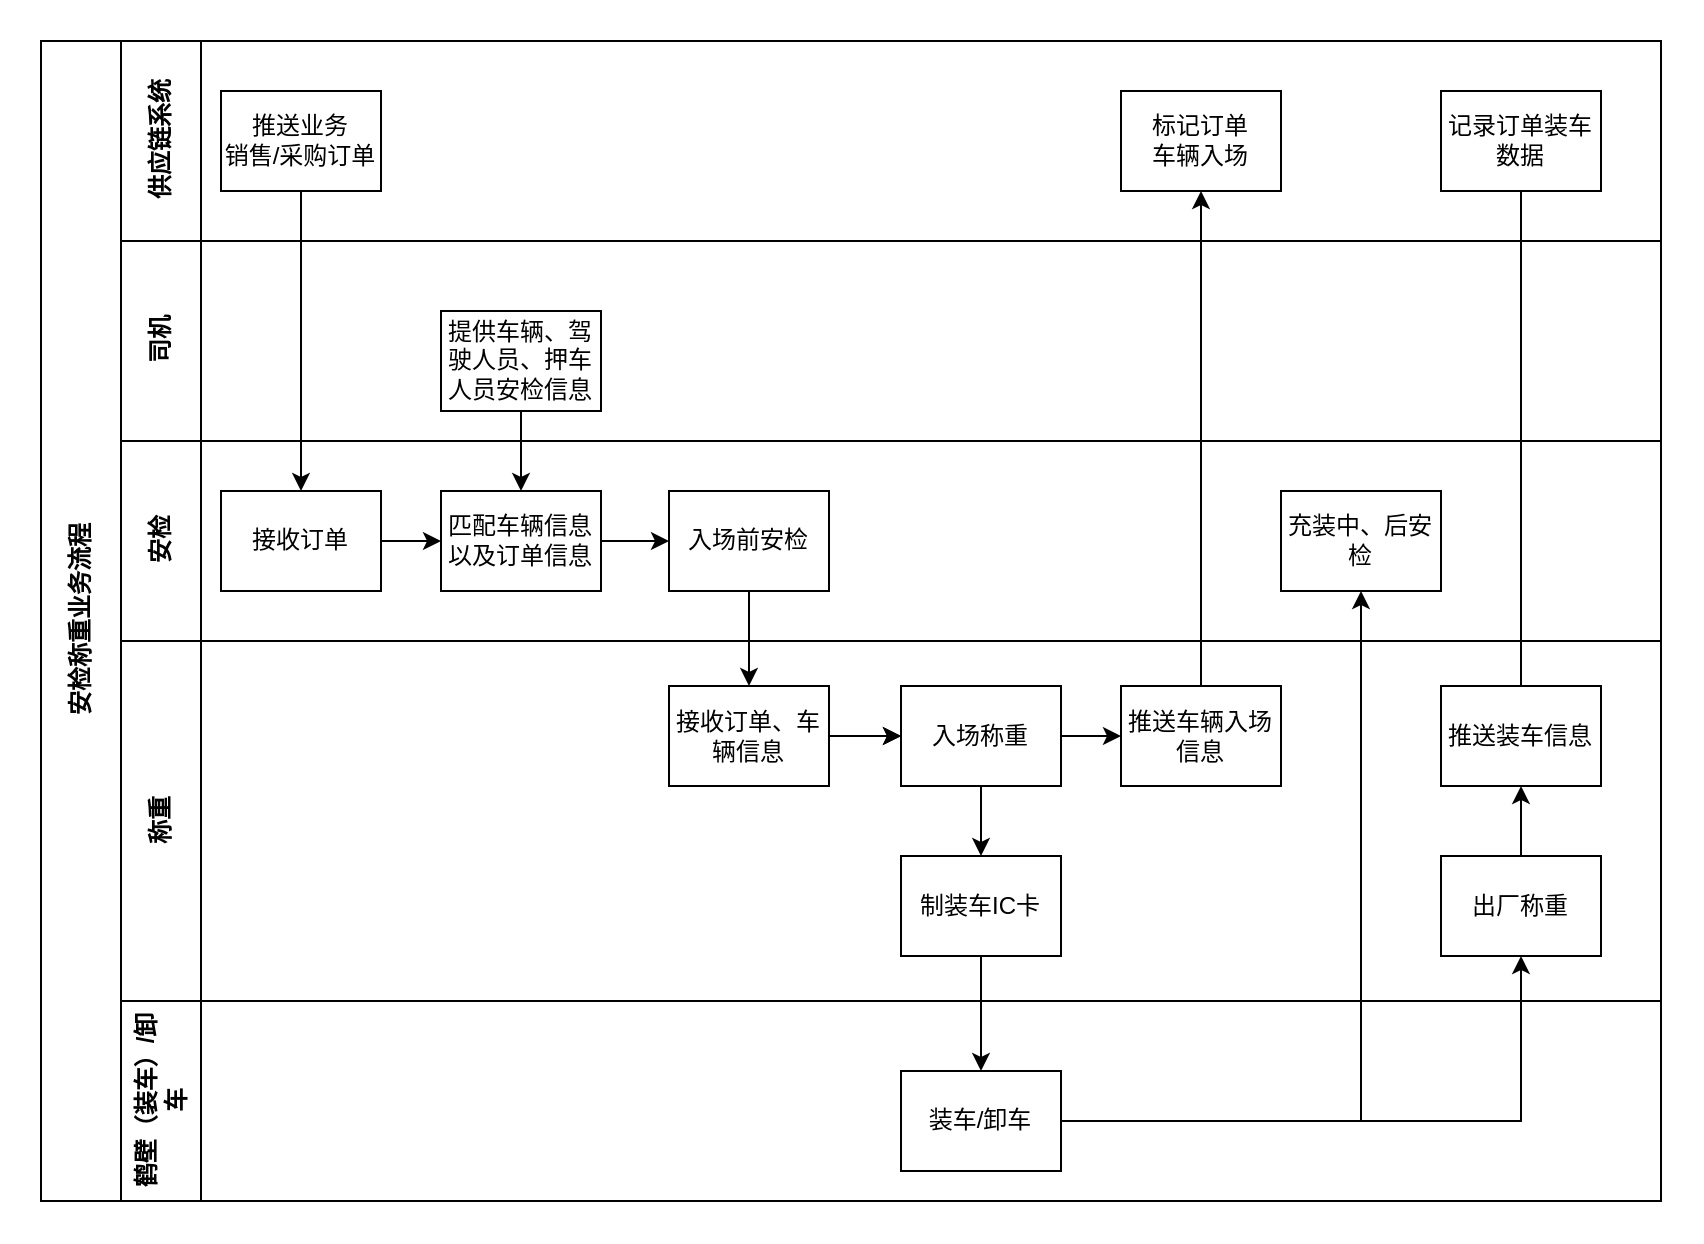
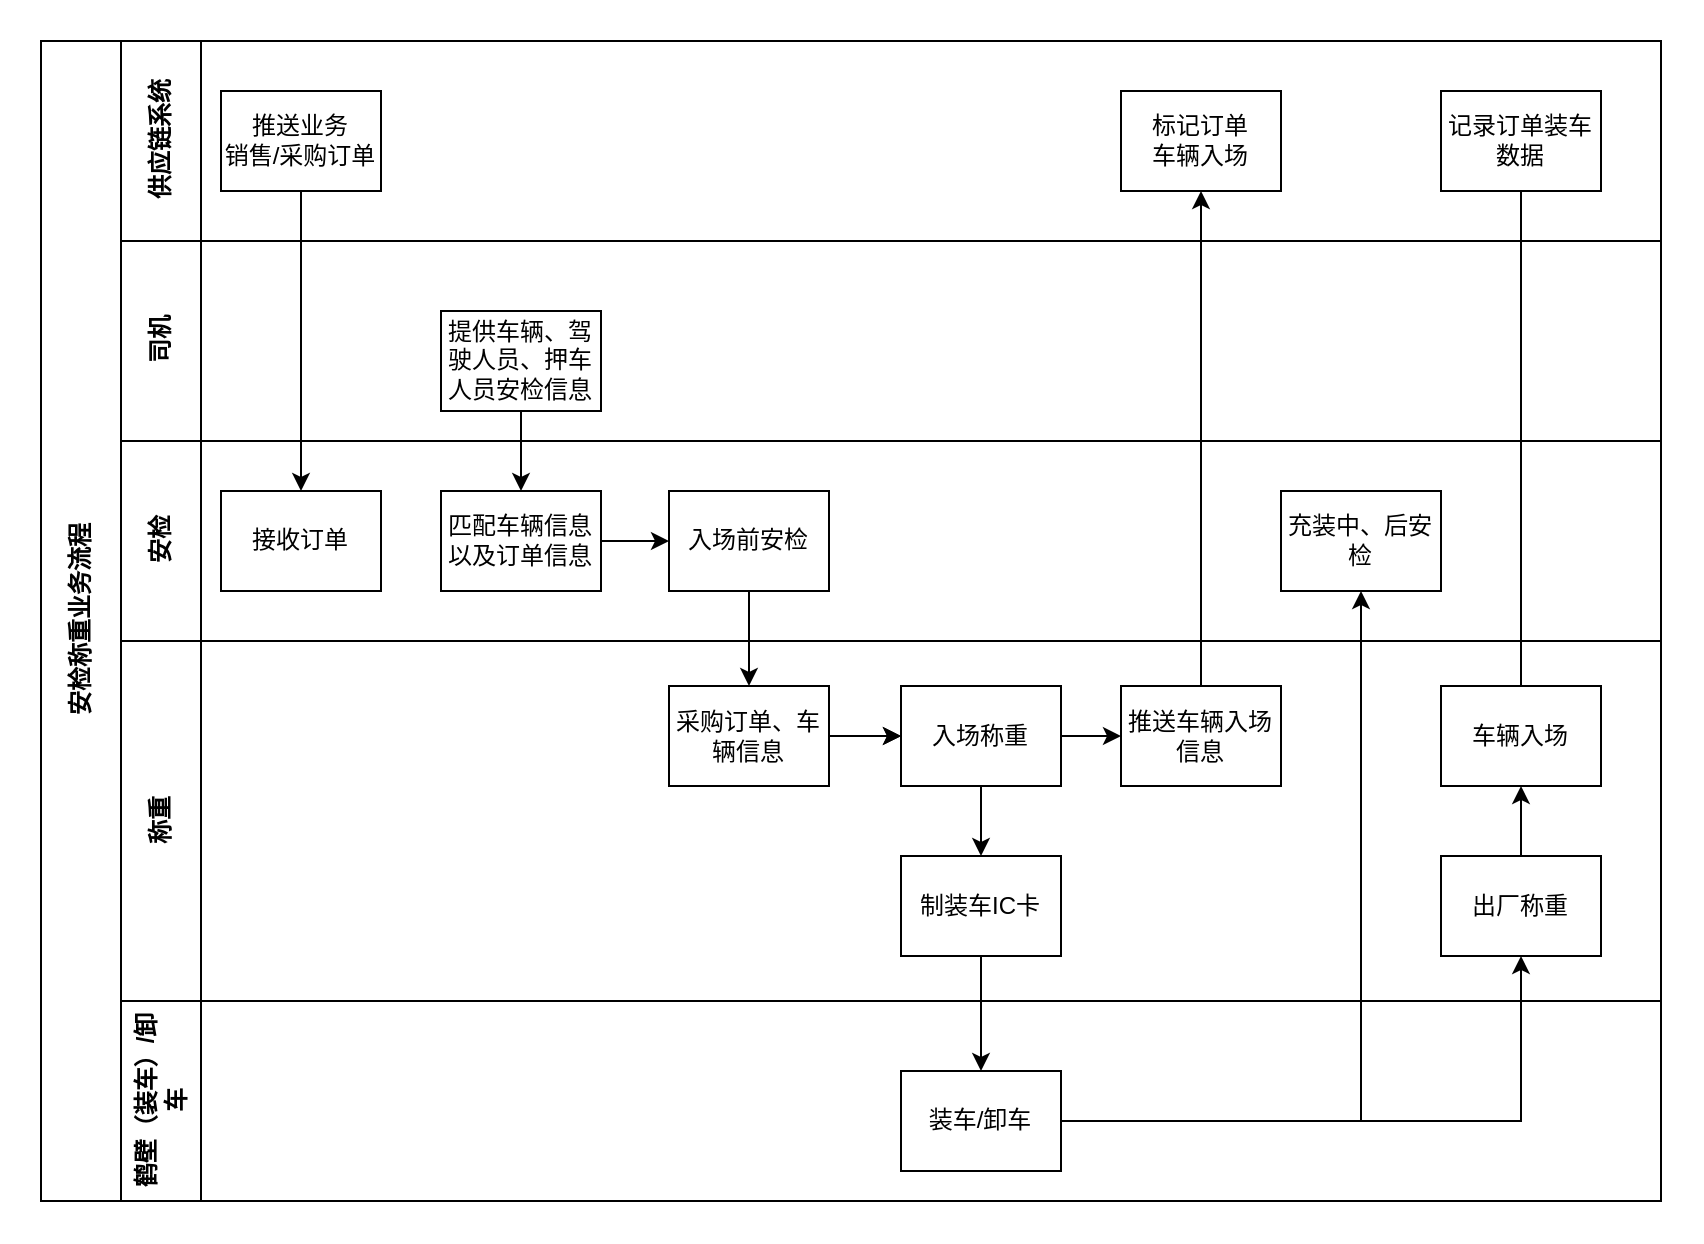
  <mxCell id="0" />
  <mxCell id="1" parent="0" />
  <mxCell id="2" value="安检称重业务流程" style="swimlane;html=1;childLayout=stackLayout;resizeParent=1;resizeParentMax=0;horizontal=0;startSize=40;horizontalStack=0;" parent="1" vertex="1"><mxGeometry x="20" y="20" width="810" height="580" as="geometry" /></mxCell>
  <mxCell id="3" value="供应链系统" style="swimlane;html=1;startSize=40;horizontal=0;" parent="2" vertex="1"><mxGeometry x="40" width="770" height="100" as="geometry"><mxRectangle x="40" width="770" height="40" as="alternateBounds" /></mxGeometry></mxCell>
  <mxCell id="4" value="推送业务&lt;div&gt;销售/采购订单&lt;/div&gt;" style="rounded=0;whiteSpace=wrap;html=1;fontFamily=Helvetica;fontSize=12;fontColor=#000000;align=center;" parent="3" vertex="1"><mxGeometry x="50" y="25" width="80" height="50" as="geometry" /></mxCell>
  <mxCell id="5" value="标记订单&lt;div&gt;车辆入场&lt;/div&gt;" style="whiteSpace=wrap;html=1;fontColor=#000000;rounded=0;" vertex="1" parent="3"><mxGeometry x="500" y="25" width="80" height="50" as="geometry" /></mxCell>
  <mxCell id="6" value="记录订单装车数据" style="whiteSpace=wrap;html=1;fontColor=#000000;rounded=0;" vertex="1" parent="3"><mxGeometry x="660" y="25" width="80" height="50" as="geometry" /></mxCell>
  <mxCell id="7" value="司机" style="swimlane;html=1;startSize=40;horizontal=0;" parent="2" vertex="1"><mxGeometry x="40" y="100" width="770" height="100" as="geometry" /></mxCell>
  <mxCell id="8" value="提供车辆、&lt;span style=&quot;background-color: initial;&quot;&gt;驾驶人员、押车人员安检信息&lt;/span&gt;" style="rounded=0;whiteSpace=wrap;html=1;fontFamily=Helvetica;fontSize=12;fontColor=#000000;align=center;" parent="7" vertex="1"><mxGeometry x="160" y="35" width="80" height="50" as="geometry" /></mxCell>
  <mxCell id="9" value="安检" style="swimlane;html=1;startSize=40;horizontal=0;" parent="2" vertex="1"><mxGeometry x="40" y="200" width="770" height="100" as="geometry" /></mxCell>
- <mxCell id="10" value="" style="edgeStyle=orthogonalEdgeStyle;rounded=0;orthogonalLoop=1;jettySize=auto;html=1;" edge="1" parent="9" source="11" target="14"><mxGeometry relative="1" as="geometry" /></mxCell>
  <mxCell id="11" value="接收订单" style="rounded=0;whiteSpace=wrap;html=1;fontFamily=Helvetica;fontSize=12;fontColor=#000000;align=center;" vertex="1" parent="9"><mxGeometry x="50" y="25" width="80" height="50" as="geometry" /></mxCell>
  <mxCell id="12" value="入场前安检" style="rounded=0;whiteSpace=wrap;html=1;fontFamily=Helvetica;fontSize=12;fontColor=#000000;align=center;" parent="9" vertex="1"><mxGeometry x="274" y="25" width="80" height="50" as="geometry" /></mxCell>
  <mxCell id="13" value="" style="edgeStyle=orthogonalEdgeStyle;rounded=0;orthogonalLoop=1;jettySize=auto;html=1;" edge="1" parent="9" source="14" target="12"><mxGeometry relative="1" as="geometry" /></mxCell>
  <mxCell id="14" value="匹配车辆信息以及订单信息" style="rounded=0;whiteSpace=wrap;html=1;fontFamily=Helvetica;fontSize=12;fontColor=#000000;align=center;" vertex="1" parent="9"><mxGeometry x="160" y="25" width="80" height="50" as="geometry" /></mxCell>
  <mxCell id="15" value="充装中、后安检" style="rounded=0;whiteSpace=wrap;html=1;fontFamily=Helvetica;fontSize=12;fontColor=#000000;align=center;" vertex="1" parent="9"><mxGeometry x="580" y="25" width="80" height="50" as="geometry" /></mxCell>
  <mxCell id="16" value="称重" style="swimlane;horizontal=0;whiteSpace=wrap;html=1;startSize=40;" vertex="1" parent="2"><mxGeometry x="40" y="300" width="770" height="180" as="geometry" /></mxCell>
- <mxCell id="17" value="接收订单、车辆信息" style="rounded=0;whiteSpace=wrap;html=1;fontFamily=Helvetica;fontSize=12;fontColor=#000000;align=center;" vertex="1" parent="16"><mxGeometry x="274" y="22.5" width="80" height="50" as="geometry" /></mxCell>
+ <mxCell id="17" value="采购订单、车辆信息" style="rounded=0;whiteSpace=wrap;html=1;fontFamily=Helvetica;fontSize=12;fontColor=#000000;align=center;" vertex="1" parent="16"><mxGeometry x="274" y="22.5" width="80" height="50" as="geometry" /></mxCell>
  <mxCell id="18" value="" style="edgeStyle=orthogonalEdgeStyle;rounded=0;orthogonalLoop=1;jettySize=auto;html=1;" edge="1" parent="16" source="19" target="25"><mxGeometry relative="1" as="geometry" /></mxCell>
  <mxCell id="19" value="入场称重" style="whiteSpace=wrap;html=1;fontColor=#000000;rounded=0;" vertex="1" parent="16"><mxGeometry x="390" y="22.5" width="80" height="50" as="geometry" /></mxCell>
  <mxCell id="20" value="" style="edgeStyle=orthogonalEdgeStyle;rounded=0;orthogonalLoop=1;jettySize=auto;html=1;" edge="1" parent="16" source="17" target="19"><mxGeometry relative="1" as="geometry" /></mxCell>
  <mxCell id="21" value="" style="edgeStyle=orthogonalEdgeStyle;rounded=0;orthogonalLoop=1;jettySize=auto;html=1;" edge="1" parent="16" source="17" target="19"><mxGeometry relative="1" as="geometry" /></mxCell>
  <mxCell id="22" value="制装车IC卡" style="whiteSpace=wrap;html=1;fontColor=#000000;rounded=0;" vertex="1" parent="16"><mxGeometry x="390" y="107.5" width="80" height="50" as="geometry" /></mxCell>
  <mxCell id="23" value="" style="edgeStyle=orthogonalEdgeStyle;rounded=0;orthogonalLoop=1;jettySize=auto;html=1;" edge="1" parent="16" source="19" target="22"><mxGeometry relative="1" as="geometry" /></mxCell>
  <mxCell id="24" value="" style="edgeStyle=orthogonalEdgeStyle;rounded=0;orthogonalLoop=1;jettySize=auto;html=1;" edge="1" parent="16" source="27" target="26"><mxGeometry relative="1" as="geometry" /></mxCell>
  <mxCell id="25" value="推送车辆入场信息" style="whiteSpace=wrap;html=1;fontColor=#000000;rounded=0;" vertex="1" parent="16"><mxGeometry x="500" y="22.5" width="80" height="50" as="geometry" /></mxCell>
- <mxCell id="26" value="推送装车信息" style="whiteSpace=wrap;html=1;fontColor=#000000;rounded=0;" vertex="1" parent="16"><mxGeometry x="660" y="22.5" width="80" height="50" as="geometry" /></mxCell>
+ <mxCell id="26" value="车辆入场" style="whiteSpace=wrap;html=1;fontColor=#000000;rounded=0;" vertex="1" parent="16"><mxGeometry x="660" y="22.5" width="80" height="50" as="geometry" /></mxCell>
  <mxCell id="27" value="出厂称重" style="whiteSpace=wrap;html=1;fontColor=#000000;rounded=0;" vertex="1" parent="16"><mxGeometry x="660" y="107.5" width="80" height="50" as="geometry" /></mxCell>
  <mxCell id="28" style="edgeStyle=orthogonalEdgeStyle;rounded=0;orthogonalLoop=1;jettySize=auto;html=1;" edge="1" parent="2" source="4" target="11"><mxGeometry relative="1" as="geometry" /></mxCell>
  <mxCell id="29" value="" style="edgeStyle=orthogonalEdgeStyle;rounded=0;orthogonalLoop=1;jettySize=auto;html=1;" edge="1" parent="2" source="25" target="5"><mxGeometry relative="1" as="geometry" /></mxCell>
  <mxCell id="30" style="edgeStyle=orthogonalEdgeStyle;rounded=0;orthogonalLoop=1;jettySize=auto;html=1;" edge="1" parent="2" source="12" target="17"><mxGeometry relative="1" as="geometry" /></mxCell>
  <mxCell id="31" style="edgeStyle=orthogonalEdgeStyle;rounded=0;orthogonalLoop=1;jettySize=auto;html=1;" edge="1" parent="2" source="8" target="14"><mxGeometry relative="1" as="geometry" /></mxCell>
  <mxCell id="32" style="edgeStyle=orthogonalEdgeStyle;rounded=0;orthogonalLoop=1;jettySize=auto;html=1;" edge="1" parent="2" source="22" target="34"><mxGeometry relative="1" as="geometry" /></mxCell>
  <mxCell id="33" value="鹤壁（装车）/卸车" style="swimlane;horizontal=0;whiteSpace=wrap;html=1;startSize=40;" vertex="1" parent="2"><mxGeometry x="40" y="480" width="770" height="100" as="geometry" /></mxCell>
  <mxCell id="34" value="装车/卸车" style="whiteSpace=wrap;html=1;fontColor=#000000;rounded=0;" vertex="1" parent="33"><mxGeometry x="390" y="35" width="80" height="50" as="geometry" /></mxCell>
  <mxCell id="35" style="edgeStyle=orthogonalEdgeStyle;rounded=0;orthogonalLoop=1;jettySize=auto;html=1;" edge="1" parent="2" source="34" target="15"><mxGeometry relative="1" as="geometry" /></mxCell>
  <mxCell id="36" style="edgeStyle=orthogonalEdgeStyle;rounded=0;orthogonalLoop=1;jettySize=auto;html=1;" edge="1" parent="2" source="34" target="27"><mxGeometry relative="1" as="geometry" /></mxCell>
  <mxCell id="37" style="edgeStyle=orthogonalEdgeStyle;rounded=0;orthogonalLoop=1;jettySize=auto;html=1;endArrow=none;" edge="1" parent="2" source="26" target="6"><mxGeometry relative="1" as="geometry" /></mxCell>
